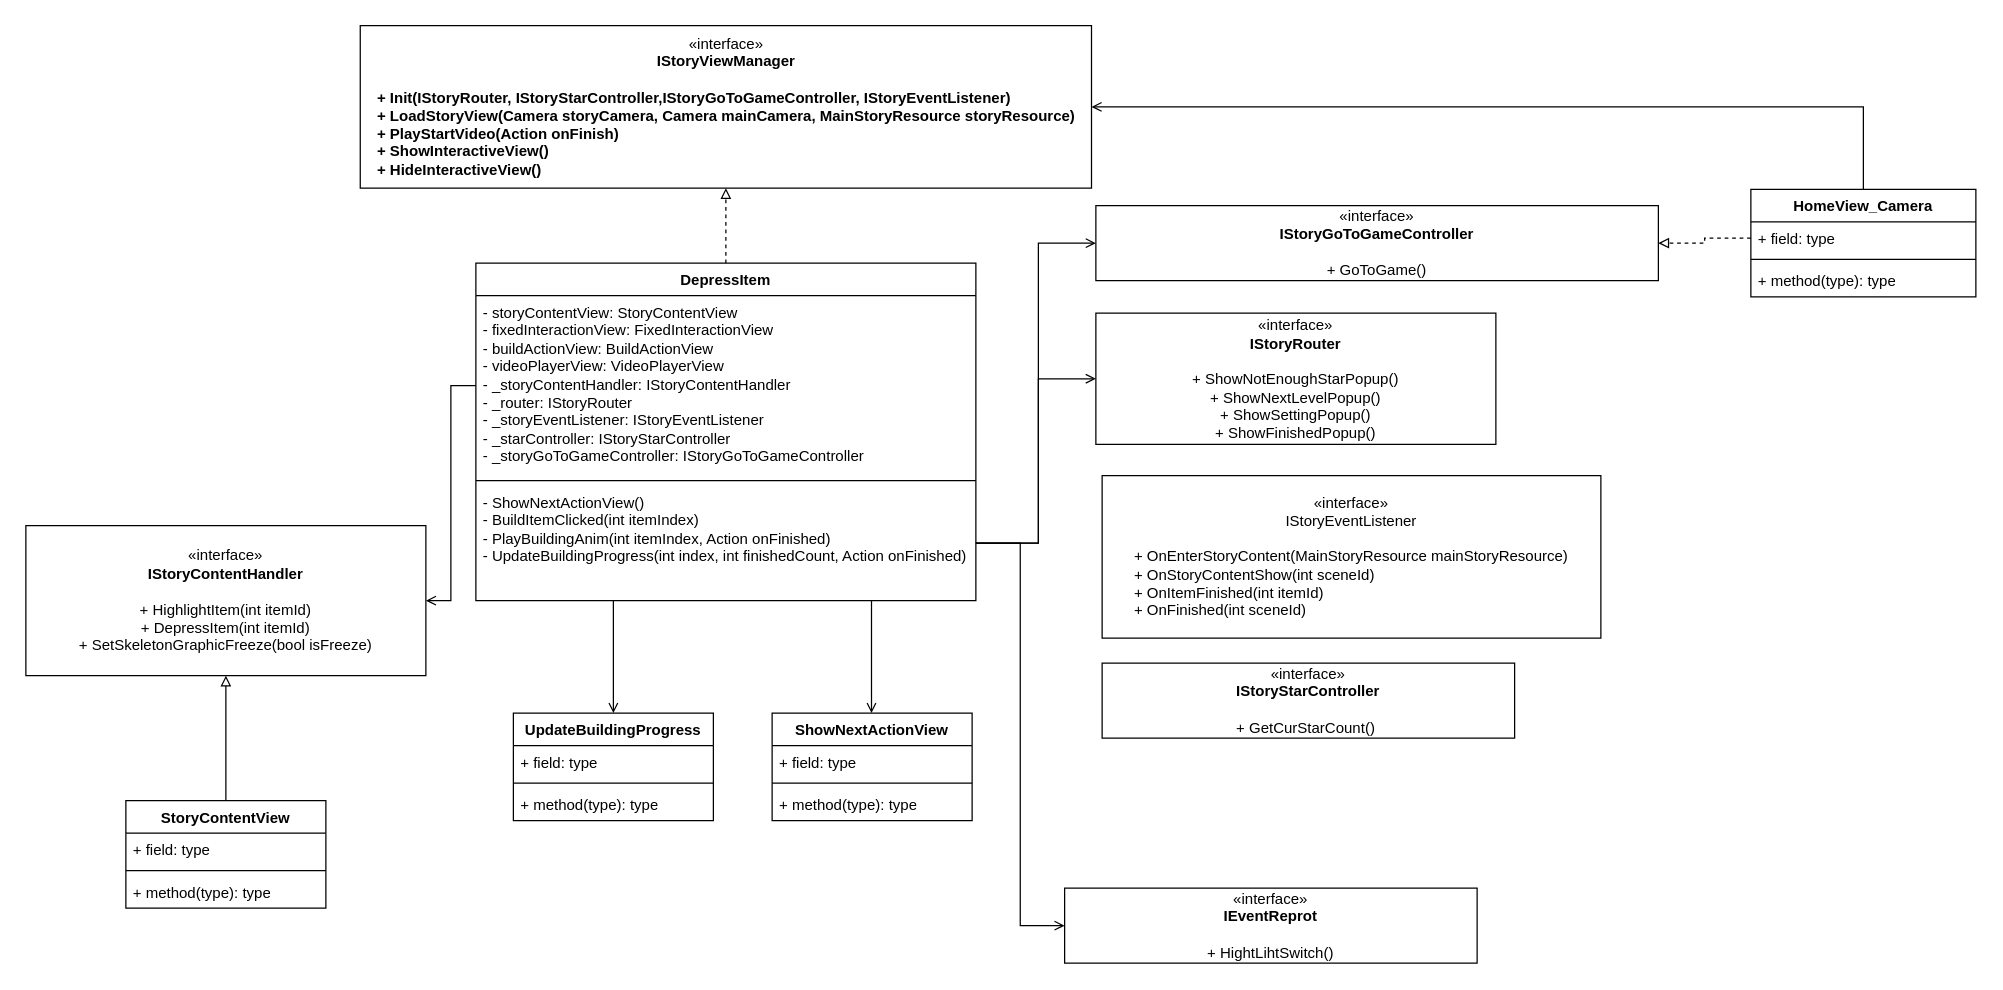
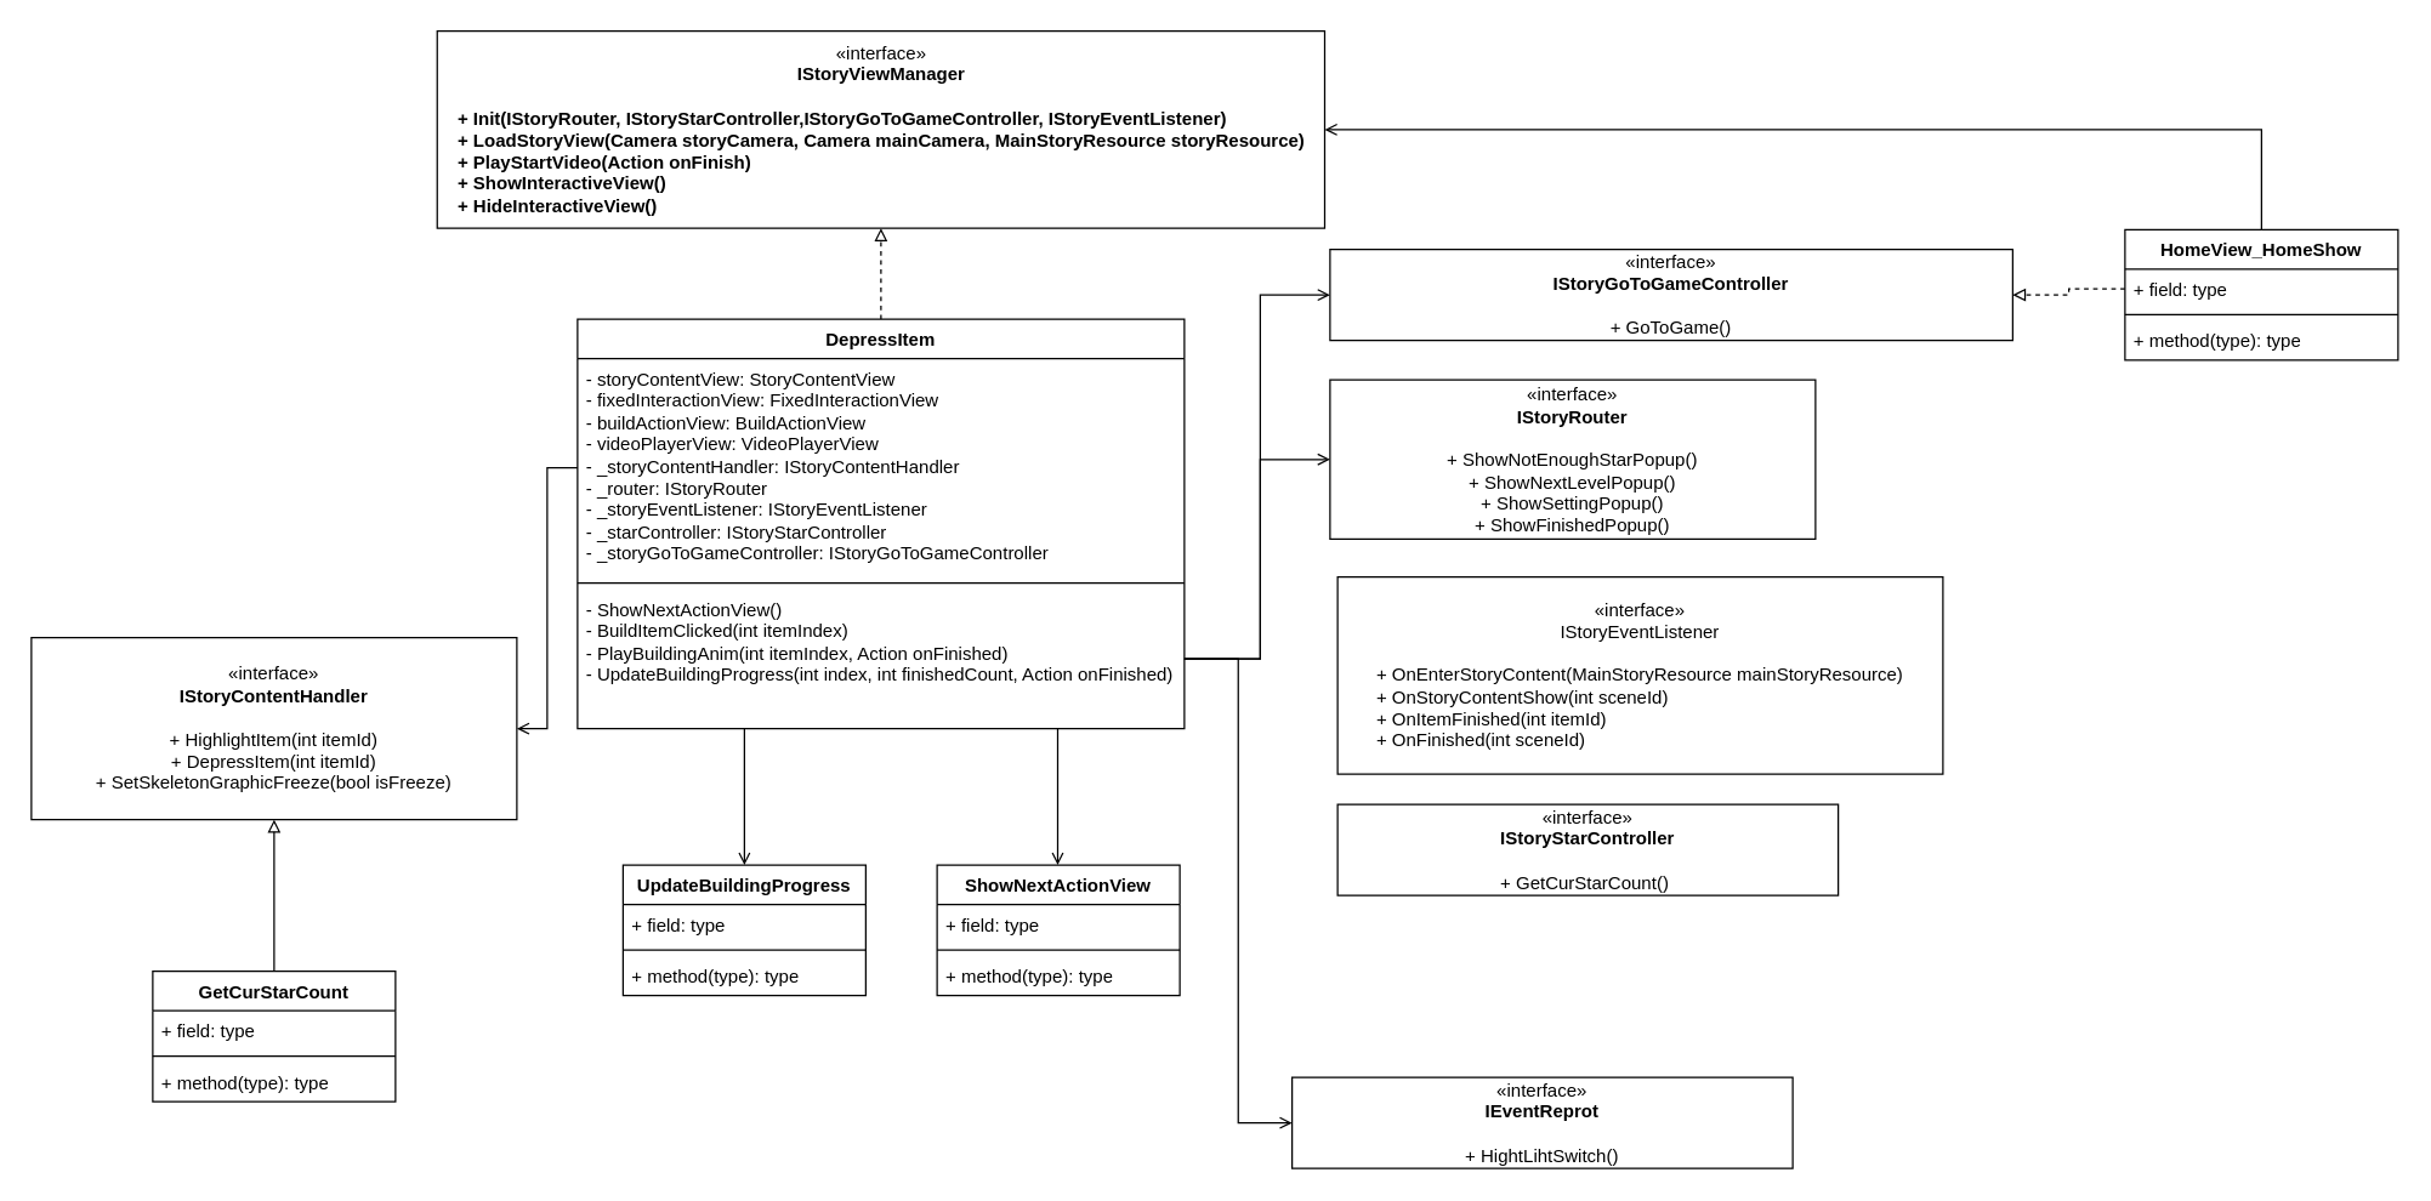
  <mxCell id="0" />
  <mxCell id="1" parent="0" />
  <mxCell id="2" style="edgeStyle=orthogonalEdgeStyle;rounded=0;orthogonalLoop=1;jettySize=auto;html=1;exitX=0.5;exitY=0;exitDx=0;exitDy=0;entryX=0.5;entryY=1;entryDx=0;entryDy=0;endArrow=block;endFill=0;dashed=1;" parent="1" source="3" target="7" edge="1"><mxGeometry relative="1" as="geometry" /></mxCell>
  <mxCell id="3" value="DepressItem" style="swimlane;fontStyle=1;align=center;verticalAlign=top;childLayout=stackLayout;horizontal=1;startSize=26;horizontalStack=0;resizeParent=1;resizeParentMax=0;resizeLast=0;collapsible=1;marginBottom=0;whiteSpace=wrap;html=1;" parent="1" vertex="1"><mxGeometry x="380" y="210" width="400" height="270" as="geometry" /></mxCell>
  <mxCell id="4" value="- storyContentView: StoryContentView&lt;br&gt;- fixedInteractionView:&amp;nbsp;FixedInteractionView&lt;br&gt;- buildActionView:&amp;nbsp;BuildActionView&lt;br&gt;- videoPlayerView:&amp;nbsp;VideoPlayerView&lt;br&gt;-&amp;nbsp;_storyContentHandler:&amp;nbsp;IStoryContentHandler&lt;br&gt;-&amp;nbsp;_router:&amp;nbsp;IStoryRouter&lt;br&gt;-&amp;nbsp;_storyEventListener: IStoryEventListener&lt;br&gt;-&amp;nbsp;_starController:&amp;nbsp;IStoryStarController&lt;br&gt;-&amp;nbsp;_storyGoToGameController:&amp;nbsp;IStoryGoToGameController" style="text;strokeColor=none;fillColor=none;align=left;verticalAlign=top;spacingLeft=4;spacingRight=4;overflow=hidden;rotatable=0;points=[[0,0.5],[1,0.5]];portConstraint=eastwest;whiteSpace=wrap;html=1;" parent="3" vertex="1"><mxGeometry y="26" width="400" height="144" as="geometry" /></mxCell>
  <mxCell id="5" value="" style="line;strokeWidth=1;fillColor=none;align=left;verticalAlign=middle;spacingTop=-1;spacingLeft=3;spacingRight=3;rotatable=0;labelPosition=right;points=[];portConstraint=eastwest;strokeColor=inherit;" parent="3" vertex="1"><mxGeometry y="170" width="400" height="8" as="geometry" /></mxCell>
  <mxCell id="6" value="- ShowNextActionView()&lt;br&gt;- BuildItemClicked(int itemIndex)&lt;br&gt;-&amp;nbsp;PlayBuildingAnim(int itemIndex, Action onFinished)&lt;br&gt;-&amp;nbsp;UpdateBuildingProgress(int index, int finishedCount, Action onFinished)" style="text;strokeColor=none;fillColor=none;align=left;verticalAlign=top;spacingLeft=4;spacingRight=4;overflow=hidden;rotatable=0;points=[[0,0.5],[1,0.5]];portConstraint=eastwest;whiteSpace=wrap;html=1;" parent="3" vertex="1"><mxGeometry y="178" width="400" height="92" as="geometry" /></mxCell>
  <mxCell id="7" value="«interface»&lt;br&gt;&lt;div style=&quot;&quot;&gt;&lt;b style=&quot;background-color: initial;&quot;&gt;IStoryViewManager&lt;/b&gt;&lt;/div&gt;&lt;br&gt;&lt;div style=&quot;text-align: left;&quot;&gt;&lt;b style=&quot;background-color: initial;&quot;&gt;+ Init(IStoryRouter, IStoryStarController,&lt;/b&gt;&lt;b style=&quot;background-color: initial;&quot;&gt;IStoryGoToGameController, IStoryEventListener)&lt;/b&gt;&lt;/div&gt;&lt;b&gt;+ LoadStoryView(Camera storyCamera, Camera mainCamera, MainStoryResource storyResource)&lt;br&gt;&lt;div style=&quot;text-align: left;&quot;&gt;&lt;b style=&quot;background-color: initial;&quot;&gt;+&amp;nbsp;&lt;/b&gt;&lt;b style=&quot;background-color: initial;&quot;&gt;PlayStartVideo(Action onFinish)&lt;/b&gt;&lt;/div&gt;&lt;div style=&quot;text-align: left;&quot;&gt;&lt;b style=&quot;background-color: initial;&quot;&gt;+&amp;nbsp;&lt;/b&gt;&lt;b style=&quot;background-color: initial;&quot;&gt;ShowInteractiveView()&lt;/b&gt;&lt;/div&gt;&lt;div style=&quot;text-align: left;&quot;&gt;&lt;b style=&quot;background-color: initial;&quot;&gt;+&amp;nbsp;&lt;/b&gt;&lt;b style=&quot;background-color: initial;&quot;&gt;HideInteractiveView()&lt;/b&gt;&lt;/div&gt;&lt;/b&gt;" style="html=1;whiteSpace=wrap;" parent="1" vertex="1"><mxGeometry x="287.5" y="20" width="585" height="130" as="geometry" /></mxCell>
  <mxCell id="8" value="«interface»&lt;br&gt;&lt;b&gt;IStoryStarController&lt;/b&gt;&lt;br&gt;&lt;br&gt;&lt;div style=&quot;text-align: left;&quot;&gt;&lt;span style=&quot;background-color: initial;&quot;&gt;+&amp;nbsp;&lt;/span&gt;&lt;span style=&quot;background-color: initial;&quot;&gt;GetCurStarCount()&lt;/span&gt;&lt;/div&gt;" style="html=1;whiteSpace=wrap;" parent="1" vertex="1"><mxGeometry x="881" y="530" width="330" height="60" as="geometry" /></mxCell>
  <mxCell id="9" value="«interface»&lt;br&gt;&lt;b&gt;IStoryRouter&lt;br&gt;&lt;br&gt;&lt;/b&gt;+&amp;nbsp;ShowNotEnoughStarPopup()&lt;br&gt;+&amp;nbsp;ShowNextLevelPopup()&lt;br&gt;+&amp;nbsp;ShowSettingPopup()&lt;br&gt;+&amp;nbsp;ShowFinishedPopup()" style="html=1;whiteSpace=wrap;" parent="1" vertex="1"><mxGeometry x="876" y="250" width="320" height="105" as="geometry" /></mxCell>
  <mxCell id="10" value="«interface»&lt;br&gt;&lt;b&gt;IStoryGoToGameController&lt;br&gt;&lt;br&gt;&lt;/b&gt;+&amp;nbsp;GoToGame()" style="html=1;whiteSpace=wrap;" parent="1" vertex="1"><mxGeometry x="876" y="164" width="450" height="60" as="geometry" /></mxCell>
  <mxCell id="11" style="edgeStyle=orthogonalEdgeStyle;rounded=0;orthogonalLoop=1;jettySize=auto;html=1;exitX=0.5;exitY=0;exitDx=0;exitDy=0;entryX=0.5;entryY=1;entryDx=0;entryDy=0;endArrow=block;endFill=0;" parent="1" source="12" target="24" edge="1"><mxGeometry relative="1" as="geometry" /></mxCell>
- <mxCell id="12" value="StoryContentView" style="swimlane;fontStyle=1;align=center;verticalAlign=top;childLayout=stackLayout;horizontal=1;startSize=26;horizontalStack=0;resizeParent=1;resizeParentMax=0;resizeLast=0;collapsible=1;marginBottom=0;whiteSpace=wrap;html=1;" parent="1" vertex="1"><mxGeometry x="100" y="640" width="160" height="86" as="geometry" /></mxCell>
+ <mxCell id="12" value="GetCurStarCount" style="swimlane;fontStyle=1;align=center;verticalAlign=top;childLayout=stackLayout;horizontal=1;startSize=26;horizontalStack=0;resizeParent=1;resizeParentMax=0;resizeLast=0;collapsible=1;marginBottom=0;whiteSpace=wrap;html=1;" parent="1" vertex="1"><mxGeometry x="100" y="640" width="160" height="86" as="geometry" /></mxCell>
  <mxCell id="13" value="+ field: type" style="text;strokeColor=none;fillColor=none;align=left;verticalAlign=top;spacingLeft=4;spacingRight=4;overflow=hidden;rotatable=0;points=[[0,0.5],[1,0.5]];portConstraint=eastwest;whiteSpace=wrap;html=1;" parent="12" vertex="1"><mxGeometry y="26" width="160" height="26" as="geometry" /></mxCell>
  <mxCell id="14" value="" style="line;strokeWidth=1;fillColor=none;align=left;verticalAlign=middle;spacingTop=-1;spacingLeft=3;spacingRight=3;rotatable=0;labelPosition=right;points=[];portConstraint=eastwest;strokeColor=inherit;" parent="12" vertex="1"><mxGeometry y="52" width="160" height="8" as="geometry" /></mxCell>
  <mxCell id="15" value="+ method(type): type" style="text;strokeColor=none;fillColor=none;align=left;verticalAlign=top;spacingLeft=4;spacingRight=4;overflow=hidden;rotatable=0;points=[[0,0.5],[1,0.5]];portConstraint=eastwest;whiteSpace=wrap;html=1;" parent="12" vertex="1"><mxGeometry y="60" width="160" height="26" as="geometry" /></mxCell>
  <mxCell id="16" value="UpdateBuildingProgress" style="swimlane;fontStyle=1;align=center;verticalAlign=top;childLayout=stackLayout;horizontal=1;startSize=26;horizontalStack=0;resizeParent=1;resizeParentMax=0;resizeLast=0;collapsible=1;marginBottom=0;whiteSpace=wrap;html=1;" parent="1" vertex="1"><mxGeometry x="410" y="570" width="160" height="86" as="geometry" /></mxCell>
  <mxCell id="17" value="+ field: type" style="text;strokeColor=none;fillColor=none;align=left;verticalAlign=top;spacingLeft=4;spacingRight=4;overflow=hidden;rotatable=0;points=[[0,0.5],[1,0.5]];portConstraint=eastwest;whiteSpace=wrap;html=1;" parent="16" vertex="1"><mxGeometry y="26" width="160" height="26" as="geometry" /></mxCell>
  <mxCell id="18" value="" style="line;strokeWidth=1;fillColor=none;align=left;verticalAlign=middle;spacingTop=-1;spacingLeft=3;spacingRight=3;rotatable=0;labelPosition=right;points=[];portConstraint=eastwest;strokeColor=inherit;" parent="16" vertex="1"><mxGeometry y="52" width="160" height="8" as="geometry" /></mxCell>
  <mxCell id="19" value="+ method(type): type" style="text;strokeColor=none;fillColor=none;align=left;verticalAlign=top;spacingLeft=4;spacingRight=4;overflow=hidden;rotatable=0;points=[[0,0.5],[1,0.5]];portConstraint=eastwest;whiteSpace=wrap;html=1;" parent="16" vertex="1"><mxGeometry y="60" width="160" height="26" as="geometry" /></mxCell>
  <mxCell id="20" value="ShowNextActionView" style="swimlane;fontStyle=1;align=center;verticalAlign=top;childLayout=stackLayout;horizontal=1;startSize=26;horizontalStack=0;resizeParent=1;resizeParentMax=0;resizeLast=0;collapsible=1;marginBottom=0;whiteSpace=wrap;html=1;" parent="1" vertex="1"><mxGeometry x="617" y="570" width="160" height="86" as="geometry" /></mxCell>
  <mxCell id="21" value="+ field: type" style="text;strokeColor=none;fillColor=none;align=left;verticalAlign=top;spacingLeft=4;spacingRight=4;overflow=hidden;rotatable=0;points=[[0,0.5],[1,0.5]];portConstraint=eastwest;whiteSpace=wrap;html=1;" parent="20" vertex="1"><mxGeometry y="26" width="160" height="26" as="geometry" /></mxCell>
  <mxCell id="22" value="" style="line;strokeWidth=1;fillColor=none;align=left;verticalAlign=middle;spacingTop=-1;spacingLeft=3;spacingRight=3;rotatable=0;labelPosition=right;points=[];portConstraint=eastwest;strokeColor=inherit;" parent="20" vertex="1"><mxGeometry y="52" width="160" height="8" as="geometry" /></mxCell>
  <mxCell id="23" value="+ method(type): type" style="text;strokeColor=none;fillColor=none;align=left;verticalAlign=top;spacingLeft=4;spacingRight=4;overflow=hidden;rotatable=0;points=[[0,0.5],[1,0.5]];portConstraint=eastwest;whiteSpace=wrap;html=1;" parent="20" vertex="1"><mxGeometry y="60" width="160" height="26" as="geometry" /></mxCell>
  <mxCell id="24" value="«interface»&lt;br&gt;&lt;b&gt;IStoryContentHandler&lt;br&gt;&lt;br&gt;&lt;/b&gt;+&amp;nbsp;HighlightItem(int itemId)&lt;br&gt;+&amp;nbsp;DepressItem(int itemId)&lt;br&gt;+&amp;nbsp;SetSkeletonGraphicFreeze(bool isFreeze)" style="html=1;whiteSpace=wrap;" parent="1" vertex="1"><mxGeometry x="20" y="420" width="320" height="120" as="geometry" /></mxCell>
  <mxCell id="25" value="«interface»&lt;br&gt;&lt;b&gt;IEventReprot&lt;br&gt;&lt;/b&gt;&lt;br&gt;&lt;div style=&quot;text-align: left;&quot;&gt;&lt;span style=&quot;background-color: initial;&quot;&gt;+&amp;nbsp;&lt;/span&gt;&lt;span style=&quot;background-color: initial;&quot;&gt;HightLihtSwitch()&lt;/span&gt;&lt;/div&gt;" style="html=1;whiteSpace=wrap;" parent="1" vertex="1"><mxGeometry x="851" y="710" width="330" height="60" as="geometry" /></mxCell>
  <mxCell id="26" style="edgeStyle=orthogonalEdgeStyle;rounded=0;orthogonalLoop=1;jettySize=auto;html=1;exitX=0;exitY=0.5;exitDx=0;exitDy=0;entryX=1;entryY=0.5;entryDx=0;entryDy=0;endArrow=open;endFill=0;" parent="1" source="4" target="24" edge="1"><mxGeometry relative="1" as="geometry" /></mxCell>
  <mxCell id="27" style="edgeStyle=orthogonalEdgeStyle;rounded=0;orthogonalLoop=1;jettySize=auto;html=1;entryX=0.5;entryY=0;entryDx=0;entryDy=0;endArrow=open;endFill=0;" parent="1" target="16" edge="1"><mxGeometry relative="1" as="geometry"><mxPoint x="490" y="480" as="sourcePoint" /><Array as="points"><mxPoint x="490" y="500" /><mxPoint x="490" y="500" /></Array></mxGeometry></mxCell>
  <mxCell id="28" style="edgeStyle=orthogonalEdgeStyle;rounded=0;orthogonalLoop=1;jettySize=auto;html=1;entryX=0.5;entryY=0;entryDx=0;entryDy=0;endArrow=open;endFill=0;" parent="1" edge="1"><mxGeometry relative="1" as="geometry"><mxPoint x="696.5" y="480" as="sourcePoint" /><mxPoint x="696.5" y="570" as="targetPoint" /><Array as="points"><mxPoint x="696.5" y="500" /><mxPoint x="696.5" y="500" /></Array></mxGeometry></mxCell>
  <mxCell id="29" style="edgeStyle=orthogonalEdgeStyle;rounded=0;orthogonalLoop=1;jettySize=auto;html=1;exitX=0.5;exitY=0;exitDx=0;exitDy=0;entryX=1;entryY=0.5;entryDx=0;entryDy=0;endArrow=open;endFill=0;" parent="1" source="30" target="7" edge="1"><mxGeometry relative="1" as="geometry" /></mxCell>
- <mxCell id="30" value="HomeView_Camera" style="swimlane;fontStyle=1;align=center;verticalAlign=top;childLayout=stackLayout;horizontal=1;startSize=26;horizontalStack=0;resizeParent=1;resizeParentMax=0;resizeLast=0;collapsible=1;marginBottom=0;whiteSpace=wrap;html=1;" parent="1" vertex="1"><mxGeometry x="1400" y="151" width="180" height="86" as="geometry" /></mxCell>
+ <mxCell id="30" value="HomeView_HomeShow" style="swimlane;fontStyle=1;align=center;verticalAlign=top;childLayout=stackLayout;horizontal=1;startSize=26;horizontalStack=0;resizeParent=1;resizeParentMax=0;resizeLast=0;collapsible=1;marginBottom=0;whiteSpace=wrap;html=1;" parent="1" vertex="1"><mxGeometry x="1400" y="151" width="180" height="86" as="geometry" /></mxCell>
  <mxCell id="31" value="+ field: type" style="text;strokeColor=none;fillColor=none;align=left;verticalAlign=top;spacingLeft=4;spacingRight=4;overflow=hidden;rotatable=0;points=[[0,0.5],[1,0.5]];portConstraint=eastwest;whiteSpace=wrap;html=1;" parent="30" vertex="1"><mxGeometry y="26" width="180" height="26" as="geometry" /></mxCell>
  <mxCell id="32" value="" style="line;strokeWidth=1;fillColor=none;align=left;verticalAlign=middle;spacingTop=-1;spacingLeft=3;spacingRight=3;rotatable=0;labelPosition=right;points=[];portConstraint=eastwest;strokeColor=inherit;" parent="30" vertex="1"><mxGeometry y="52" width="180" height="8" as="geometry" /></mxCell>
  <mxCell id="33" value="+ method(type): type" style="text;strokeColor=none;fillColor=none;align=left;verticalAlign=top;spacingLeft=4;spacingRight=4;overflow=hidden;rotatable=0;points=[[0,0.5],[1,0.5]];portConstraint=eastwest;whiteSpace=wrap;html=1;" parent="30" vertex="1"><mxGeometry y="60" width="180" height="26" as="geometry" /></mxCell>
  <mxCell id="34" style="edgeStyle=orthogonalEdgeStyle;rounded=0;orthogonalLoop=1;jettySize=auto;html=1;exitX=1;exitY=0.5;exitDx=0;exitDy=0;entryX=0;entryY=0.5;entryDx=0;entryDy=0;endArrow=open;endFill=0;" parent="1" source="6" target="9" edge="1"><mxGeometry relative="1" as="geometry"><Array as="points"><mxPoint x="830" y="434" /><mxPoint x="830" y="303" /></Array></mxGeometry></mxCell>
  <mxCell id="35" style="edgeStyle=orthogonalEdgeStyle;rounded=0;orthogonalLoop=1;jettySize=auto;html=1;exitX=1;exitY=0.5;exitDx=0;exitDy=0;entryX=0;entryY=0.5;entryDx=0;entryDy=0;endArrow=open;endFill=0;" parent="1" source="6" target="10" edge="1"><mxGeometry relative="1" as="geometry"><Array as="points"><mxPoint x="830" y="434" /><mxPoint x="830" y="194" /></Array></mxGeometry></mxCell>
  <mxCell id="36" style="edgeStyle=orthogonalEdgeStyle;rounded=0;orthogonalLoop=1;jettySize=auto;html=1;exitX=1;exitY=0.5;exitDx=0;exitDy=0;entryX=0;entryY=0.5;entryDx=0;entryDy=0;endArrow=open;endFill=0;" parent="1" source="6" target="25" edge="1"><mxGeometry relative="1" as="geometry" /></mxCell>
  <mxCell id="37" style="edgeStyle=orthogonalEdgeStyle;rounded=0;orthogonalLoop=1;jettySize=auto;html=1;exitX=0;exitY=0.5;exitDx=0;exitDy=0;entryX=1;entryY=0.5;entryDx=0;entryDy=0;endArrow=block;endFill=0;dashed=1;" parent="1" source="31" target="10" edge="1"><mxGeometry relative="1" as="geometry" /></mxCell>
  <mxCell id="38" value="«interface»&lt;br&gt;IStoryEventListener&lt;br&gt;&lt;br&gt;&lt;div style=&quot;text-align: left;&quot;&gt;&lt;span style=&quot;background-color: initial;&quot;&gt;+&amp;nbsp;&lt;/span&gt;OnEnterStoryContent(MainStoryResource mainStoryResource&lt;span style=&quot;background-color: initial;&quot;&gt;)&lt;/span&gt;&lt;/div&gt;&lt;div style=&quot;text-align: left;&quot;&gt;+&amp;nbsp;OnStoryContentShow(int sceneId)&lt;/div&gt;&lt;div style=&quot;text-align: left;&quot;&gt;+&amp;nbsp;OnItemFinished(int itemId)&lt;/div&gt;&lt;div style=&quot;text-align: left;&quot;&gt;+&amp;nbsp;OnFinished(int sceneId)&lt;/div&gt;" style="html=1;whiteSpace=wrap;" parent="1" vertex="1"><mxGeometry x="881" y="380" width="399" height="130" as="geometry" /></mxCell>
